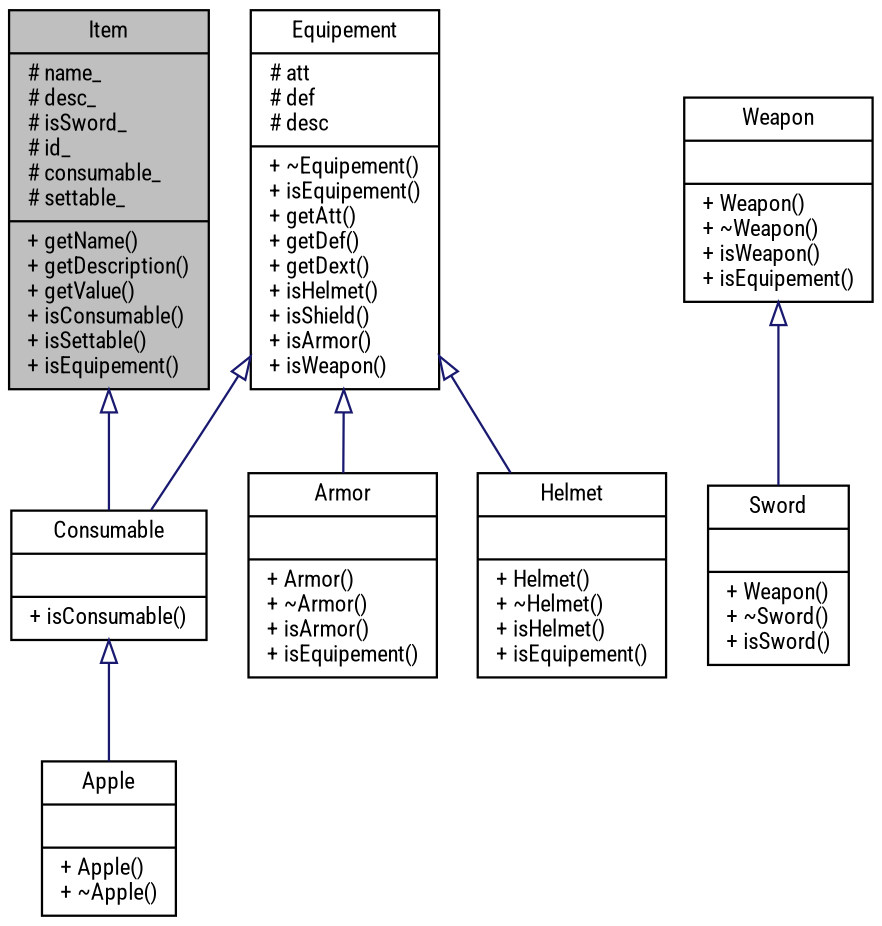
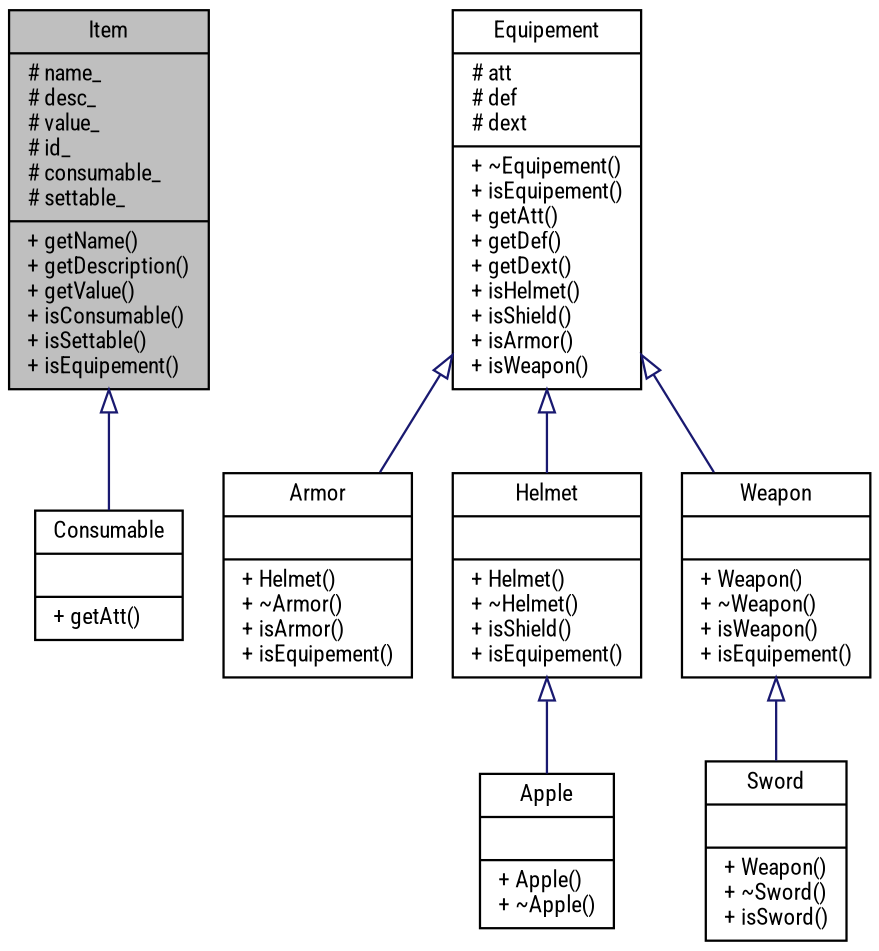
  digraph {
    fontname="Roboto Condensed"
    node [color=black fillcolor=white fontname="Roboto Condensed" fontsize=10 shape=record style=filled]
    edge [arrowtail=onormal color=midnightblue dir=back fontname="Roboto Condensed" fontsize=10 labelfontname=Helvetica labelfontsize=10 style=solid]
-   n1 [fillcolor=grey75 fontcolor=black height=0.2 label="{Item\n|# name_\l# desc_\l# isSword_\l# id_\l# consumable_\l# settable_\l|+ getName()\l+ getDescription()\l+ getValue()\l+ isConsumable()\l+ isSettable()\l+ isEquipement()\l}" width=0.4]
-   n2 [height=0.2 label="{Consumable\n||+ isConsumable()\l}" width=0.4]
+   n1 [fillcolor=grey75 fontcolor=black height=0.2 label="{Item\n|# name_\l# desc_\l# value_\l# id_\l# consumable_\l# settable_\l|+ getName()\l+ getDescription()\l+ getValue()\l+ isConsumable()\l+ isSettable()\l+ isEquipement()\l}" width=0.4]
+   n2 [height=0.2 label="{Consumable\n||+ getAtt()\l}" width=0.4]
    n3 [height=0.2 label="{Apple\n||+ Apple()\l+ ~Apple()\l}" width=0.4]
-   n4 [height=0.2 label="{Equipement\n|# att\l# def\l# desc\l|+ ~Equipement()\l+ isEquipement()\l+ getAtt()\l+ getDef()\l+ getDext()\l+ isHelmet()\l+ isShield()\l+ isArmor()\l+ isWeapon()\l}" width=0.4]
-   n5 [height=0.2 label="{Armor\n||+ Armor()\l+ ~Armor()\l+ isArmor()\l+ isEquipement()\l}" width=0.4]
-   n6 [height=0.2 label="{Helmet\n||+ Helmet()\l+ ~Helmet()\l+ isHelmet()\l+ isEquipement()\l}" width=0.4]
+   n4 [height=0.2 label="{Equipement\n|# att\l# def\l# dext\l|+ ~Equipement()\l+ isEquipement()\l+ getAtt()\l+ getDef()\l+ getDext()\l+ isHelmet()\l+ isShield()\l+ isArmor()\l+ isWeapon()\l}" width=0.4]
+   n5 [height=0.2 label="{Armor\n||+ Helmet()\l+ ~Armor()\l+ isArmor()\l+ isEquipement()\l}" width=0.4]
+   n6 [height=0.2 label="{Helmet\n||+ Helmet()\l+ ~Helmet()\l+ isShield()\l+ isEquipement()\l}" width=0.4]
    n7 [height=0.2 label="{Weapon\n||+ Weapon()\l+ ~Weapon()\l+ isWeapon()\l+ isEquipement()\l}" width=0.4]
    n8 [height=0.2 label="{Sword\n||+ Weapon()\l+ ~Sword()\l+ isSword()\l}" width=0.4]
    n1 -> n2
-   n2 -> n3
+   n6 -> n3
    n4 -> n5
    n4 -> n6
-   n4 -> n2
+   n4 -> n7
    n7 -> n8
  }
